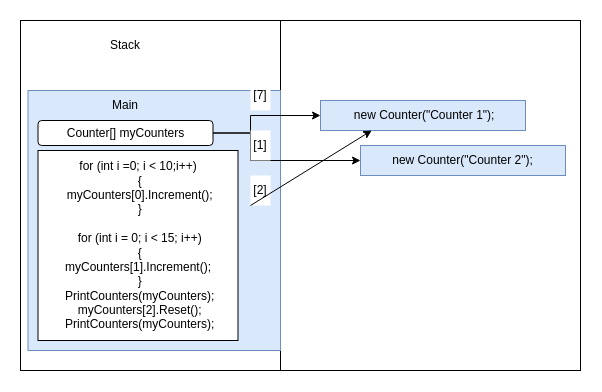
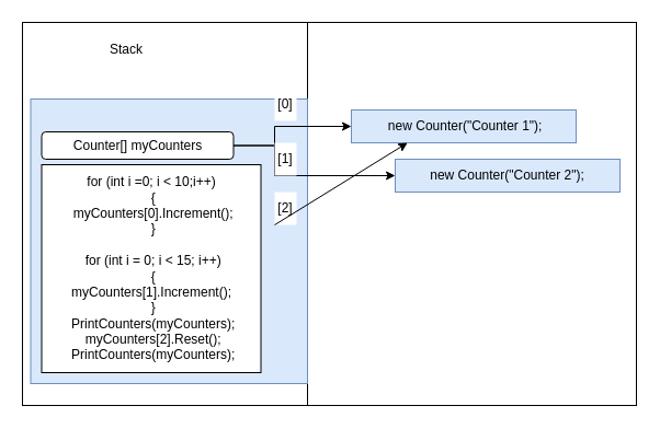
  <mxCell id="0" />
  <mxCell id="1" parent="0" />
  <mxCell id="2" value="" style="rounded=0;whiteSpace=wrap;html=1;" vertex="1" parent="1"><mxGeometry x="20" y="20" width="260" height="350" as="geometry" /></mxCell>
  <mxCell id="3" value="" style="rounded=0;whiteSpace=wrap;html=1;" vertex="1" parent="1"><mxGeometry x="280" y="20" width="300" height="350" as="geometry" /></mxCell>
- <mxCell id="4" value="Stack" style="text;html=1;strokeColor=none;fillColor=none;align=center;verticalAlign=middle;whiteSpace=wrap;rounded=0;" vertex="1" parent="1"><mxGeometry x="95" y="30" width="60" height="30" as="geometry" /></mxCell>
+ <mxCell id="4" value="Stack" style="text;html=1;strokeColor=none;fillColor=none;align=center;verticalAlign=middle;whiteSpace=wrap;rounded=0;" vertex="1" parent="1"><mxGeometry x="85" y="30" width="60" height="30" as="geometry" /></mxCell>
  <mxCell id="5" value="" style="rounded=0;whiteSpace=wrap;html=1;fillColor=#dae8fc;strokeColor=#6c8ebf;" vertex="1" parent="1"><mxGeometry x="27.5" y="90" width="252.5" height="260" as="geometry" /></mxCell>
- <mxCell id="6" value="Main" style="text;html=1;strokeColor=none;fillColor=none;align=center;verticalAlign=middle;whiteSpace=wrap;rounded=0;" vertex="1" parent="1"><mxGeometry x="95" y="90" width="60" height="30" as="geometry" /></mxCell>
  <mxCell id="7" style="edgeStyle=orthogonalEdgeStyle;rounded=0;orthogonalLoop=1;jettySize=auto;html=1;entryX=0;entryY=0.5;entryDx=0;entryDy=0;" edge="1" parent="1" source="9" target="10"><mxGeometry relative="1" as="geometry"><Array as="points"><mxPoint x="250" y="133" /><mxPoint x="250" y="115" /></Array></mxGeometry></mxCell>
  <mxCell id="8" style="edgeStyle=orthogonalEdgeStyle;rounded=0;orthogonalLoop=1;jettySize=auto;html=1;entryX=0;entryY=0.5;entryDx=0;entryDy=0;" edge="1" parent="1" source="9" target="11"><mxGeometry relative="1" as="geometry"><Array as="points"><mxPoint x="250" y="133" /><mxPoint x="250" y="160" /></Array></mxGeometry></mxCell>
  <mxCell id="9" value="Counter[] myCounters" style="whiteSpace=wrap;html=1;rounded=1;" vertex="1" parent="1"><mxGeometry x="37.5" y="120" width="175" height="25" as="geometry" /></mxCell>
  <mxCell id="10" value="&amp;nbsp;new Counter(&quot;Counter 1&quot;);" style="text;html=1;align=center;verticalAlign=middle;whiteSpace=wrap;rounded=0;fillColor=#dae8fc;strokeColor=#6c8ebf;" vertex="1" parent="1"><mxGeometry x="320" y="100" width="205" height="30" as="geometry" /></mxCell>
  <mxCell id="11" value="new Counter(&quot;Counter 2&quot;);" style="text;html=1;align=center;verticalAlign=middle;whiteSpace=wrap;rounded=0;fillColor=#dae8fc;strokeColor=#6c8ebf;" vertex="1" parent="1"><mxGeometry x="360" y="145" width="205" height="30" as="geometry" /></mxCell>
- <mxCell id="12" value="[7]" style="text;html=1;strokeColor=none;fillColor=default;align=center;verticalAlign=middle;whiteSpace=wrap;rounded=0;" vertex="1" parent="1"><mxGeometry x="250" y="80" width="20" height="30" as="geometry" /></mxCell>
+ <mxCell id="12" value="[0]" style="text;html=1;strokeColor=none;fillColor=default;align=center;verticalAlign=middle;whiteSpace=wrap;rounded=0;" vertex="1" parent="1"><mxGeometry x="250" y="80" width="20" height="30" as="geometry" /></mxCell>
  <mxCell id="13" value="&lt;div style=&quot;&quot;&gt;&lt;font style=&quot;font-size: 12px;&quot;&gt;for (int i =0; i &amp;lt; 10;i++)&lt;/font&gt;&lt;/div&gt;&lt;div style=&quot;&quot;&gt;&lt;font style=&quot;font-size: 12px;&quot;&gt;&amp;nbsp;{&lt;/font&gt;&lt;/div&gt;&lt;div style=&quot;&quot;&gt;&lt;font style=&quot;font-size: 12px;&quot;&gt;&amp;nbsp;myCounters[0].Increment();&lt;/font&gt;&lt;/div&gt;&lt;div style=&quot;&quot;&gt;&lt;font style=&quot;font-size: 12px;&quot;&gt;&amp;nbsp;}&lt;/font&gt;&lt;/div&gt;&lt;div style=&quot;&quot;&gt;&lt;br&gt;&lt;/div&gt;&lt;div style=&quot;&quot;&gt;&lt;font style=&quot;font-size: 12px;&quot;&gt;&amp;nbsp;for (int i = 0; i &amp;lt; 15; i++)&lt;/font&gt;&lt;/div&gt;&lt;div style=&quot;&quot;&gt;&lt;font style=&quot;font-size: 12px;&quot;&gt;&amp;nbsp;{&lt;/font&gt;&lt;/div&gt;&lt;div style=&quot;&quot;&gt;&lt;font style=&quot;font-size: 12px;&quot;&gt;myCounters[1].Increment();&lt;/font&gt;&lt;/div&gt;&lt;div style=&quot;&quot;&gt;&lt;font style=&quot;font-size: 12px;&quot;&gt;&amp;nbsp;}&lt;/font&gt;&lt;/div&gt;&lt;div style=&quot;&quot;&gt;&lt;font style=&quot;font-size: 12px;&quot;&gt;&amp;nbsp;PrintCounters(myCounters);&lt;/font&gt;&lt;/div&gt;&lt;div style=&quot;&quot;&gt;&lt;font style=&quot;font-size: 12px;&quot;&gt;&amp;nbsp;myCounters[2].Reset();&lt;/font&gt;&lt;/div&gt;&lt;div style=&quot;&quot;&gt;&lt;span style=&quot;background-color: initial;&quot;&gt;&amp;nbsp;PrintCounters(myCounters);&lt;/span&gt;&lt;/div&gt;" style="rounded=0;whiteSpace=wrap;html=1;" vertex="1" parent="1"><mxGeometry x="37.5" y="150" width="200" height="190" as="geometry" /></mxCell>
  <mxCell id="14" value="[1]" style="text;html=1;strokeColor=none;fillColor=default;align=center;verticalAlign=middle;whiteSpace=wrap;rounded=0;" vertex="1" parent="1"><mxGeometry x="250" y="130" width="20" height="30" as="geometry" /></mxCell>
  <mxCell id="15" value="[2]" style="text;html=1;strokeColor=none;fillColor=default;align=center;verticalAlign=middle;whiteSpace=wrap;rounded=0;" vertex="1" parent="1"><mxGeometry x="250" y="175" width="20" height="30" as="geometry" /></mxCell>
  <mxCell id="16" value="" style="endArrow=classic;html=1;rounded=0;exitX=0;exitY=1;exitDx=0;exitDy=0;entryX=0.25;entryY=1;entryDx=0;entryDy=0;" edge="1" parent="1" source="15" target="10"><mxGeometry width="50" height="50" relative="1" as="geometry"><mxPoint x="480" y="260" as="sourcePoint" /><mxPoint x="530" y="210" as="targetPoint" /></mxGeometry></mxCell>
